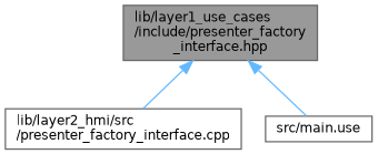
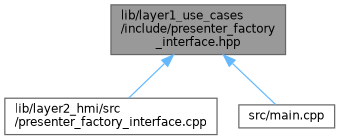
  digraph {
    node [color=grey40 fillcolor=white fontname=Helvetica fontsize=10 shape=box style=filled]
    edge [color=steelblue1 dir=back fontname=Helvetica fontsize=10 labelfontname=Helvetica labelfontsize=10 style=solid]
    n1 [color=gray40 fillcolor=grey60 fontcolor=black height=0.2 label="lib/layer1_use_cases\l/include/presenter_factory\l_interface.hpp" width=0.4]
    n2 [height=0.2 label="lib/layer2_hmi/src\l/presenter_factory_interface.cpp" width=0.4]
-   n3 [height=0.2 label="src/main.use" width=0.4]
+   n3 [height=0.2 label="src/main.cpp" width=0.4]
    n1 -> n2
    n1 -> n3
  }
